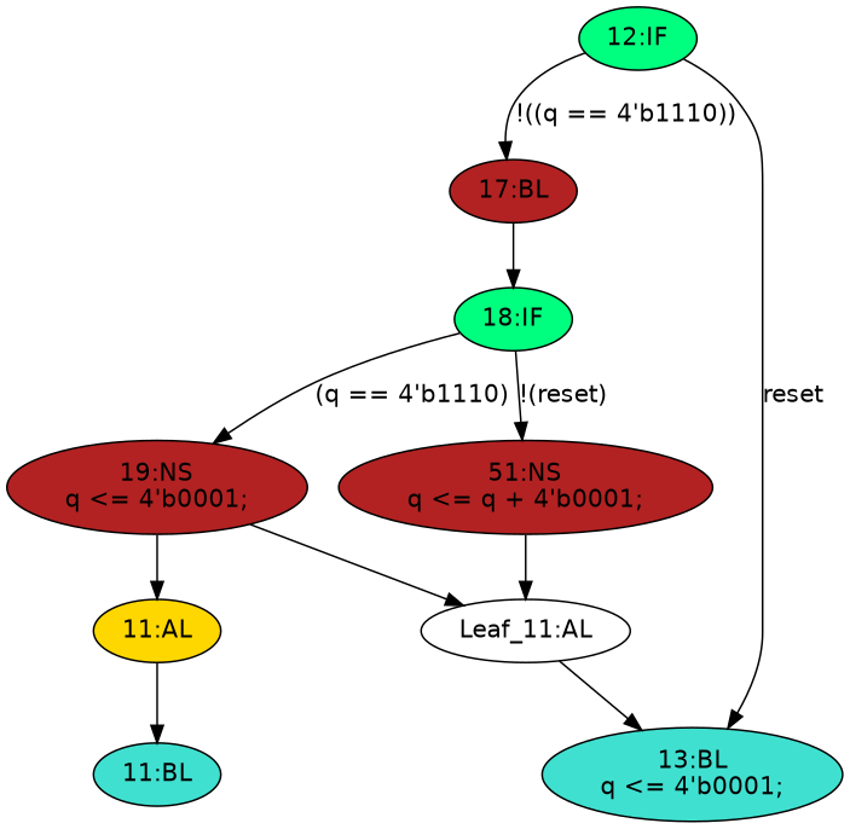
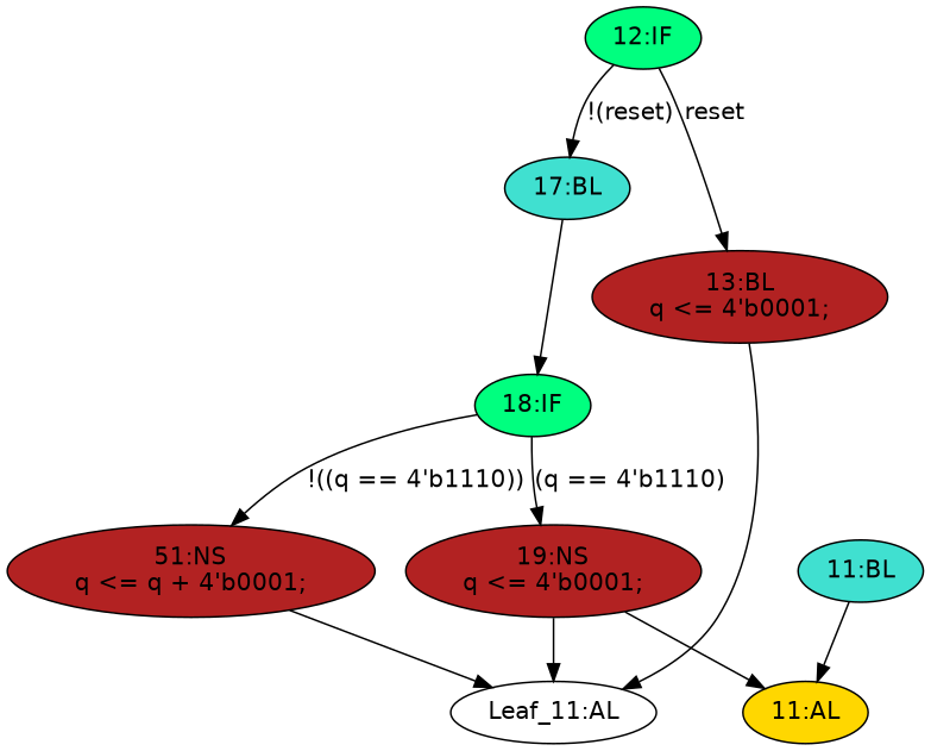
  strict digraph {
    fontname="DejaVu Sans"
    node [fillcolor=turquoise fontname="DejaVu Sans" statements="[]" style=filled typ=Block]
    edge [cond="[]" fontname="DejaVu Sans" lineno=None]
    n1 [ast="<pyverilog.vparser.ast.IfStatement object at 0x7ff4d11e3210>" fillcolor=springgreen label="18:IF" typ=IfStatement]
    n2 [ast="<pyverilog.vparser.ast.NonblockingSubstitution object at 0x7ff4d11e3890>" fillcolor=firebrick label="19:NS\nq <= 4'b0001;" statements="[<pyverilog.vparser.ast.NonblockingSubstitution object at 0x7ff4d11e3890>]" typ=NonblockingSubstitution]
    n3 [ast="<pyverilog.vparser.ast.NonblockingSubstitution object at 0x7ff4d11f1150>" fillcolor=firebrick label="51:NS\nq <= q + 4'b0001;" statements="[<pyverilog.vparser.ast.NonblockingSubstitution object at 0x7ff4d11f1150>]" typ=NonblockingSubstitution]
    n4 [def_var="['q']" label="Leaf_11:AL" fillcolor="" statements="" style="" typ=""]
    n5 [ast="<pyverilog.vparser.ast.Always object at 0x7ff4d11ea150>" clk_sens=True fillcolor=gold label="11:AL" sens="['clk']" typ=Always use_var="['reset', 'q']"]
    n6 [ast="<pyverilog.vparser.ast.IfStatement object at 0x7ff4d1196810>" fillcolor=springgreen label="12:IF" typ=IfStatement]
-   n7 [ast="<pyverilog.vparser.ast.Block object at 0x7ff4d1196750>" fillcolor=firebrick label="17:BL"]
-   n8 [ast="<pyverilog.vparser.ast.Block object at 0x7ff4d14b5e10>" label="13:BL\nq <= 4'b0001;" statements="[<pyverilog.vparser.ast.NonblockingSubstitution object at 0x7ff4d11f7390>]"]
+   n7 [ast="<pyverilog.vparser.ast.Block object at 0x7ff4d1196750>" label="17:BL"]
+   n8 [ast="<pyverilog.vparser.ast.Block object at 0x7ff4d14b5e10>" fillcolor=firebrick label="13:BL\nq <= 4'b0001;" statements="[<pyverilog.vparser.ast.NonblockingSubstitution object at 0x7ff4d11f7390>]"]
    n9 [ast="<pyverilog.vparser.ast.Block object at 0x7ff4d14b5690>" label="11:BL"]
    n1 -> n2 [cond="['q']" label="(q == 4'b1110)" lineno=18]
-   n1 -> n3 [cond="['q']" label="!(reset)" lineno=18]
+   n1 -> n3 [cond="['q']" label="!((q == 4'b1110))" lineno=18]
    n2 -> n4
    n2 -> n5 [cond="" lineno=""]
    n3 -> n4
-   n5 -> n9
-   n6 -> n7 [cond="['reset']" label="!((q == 4'b1110))" lineno=12]
+   n9 -> n5
+   n6 -> n7 [cond="['reset']" label="!(reset)" lineno=12]
    n6 -> n8 [cond="['reset']" label=reset lineno=12]
    n7 -> n1
-   n4 -> n8
+   n8 -> n4
  }
